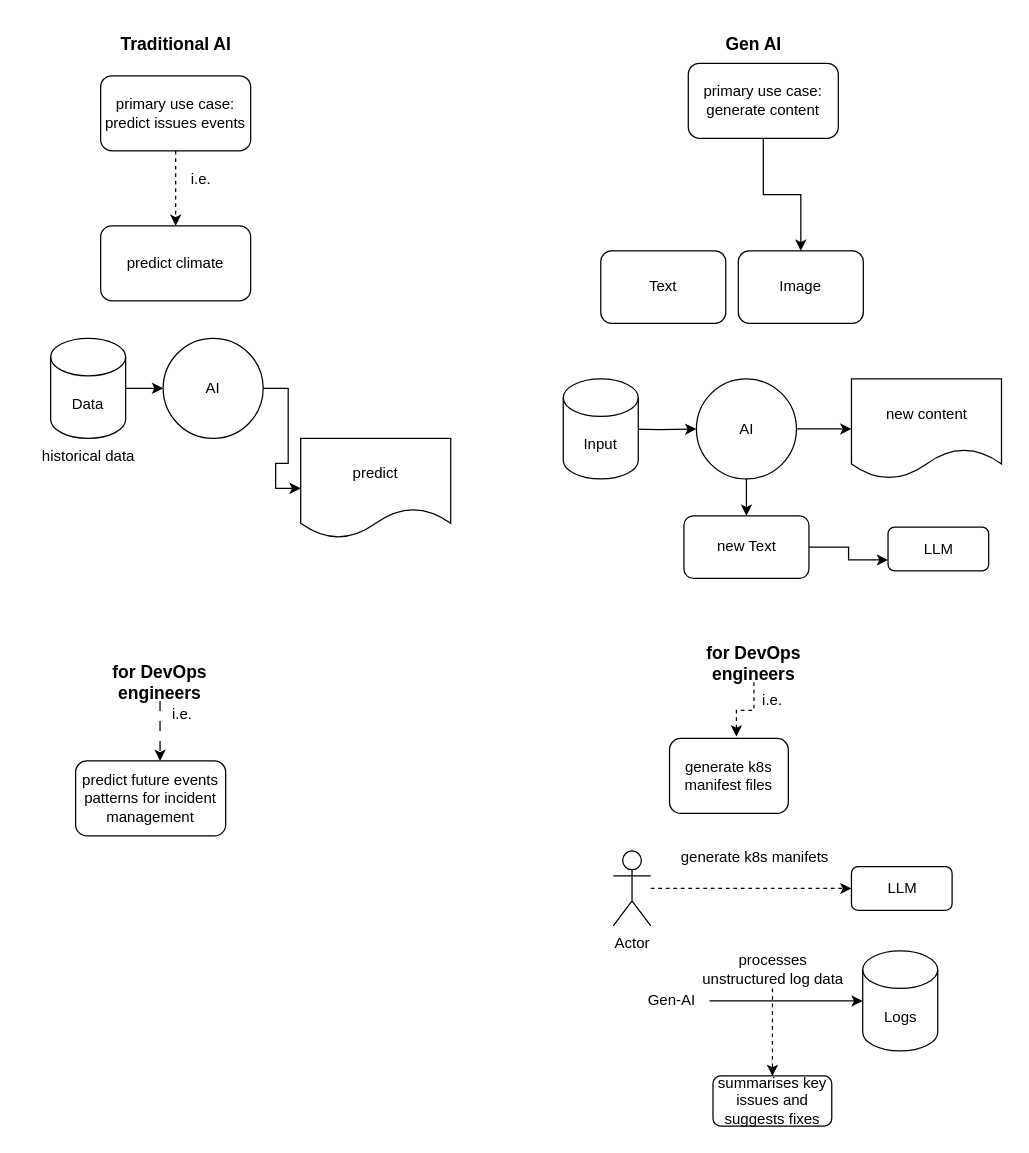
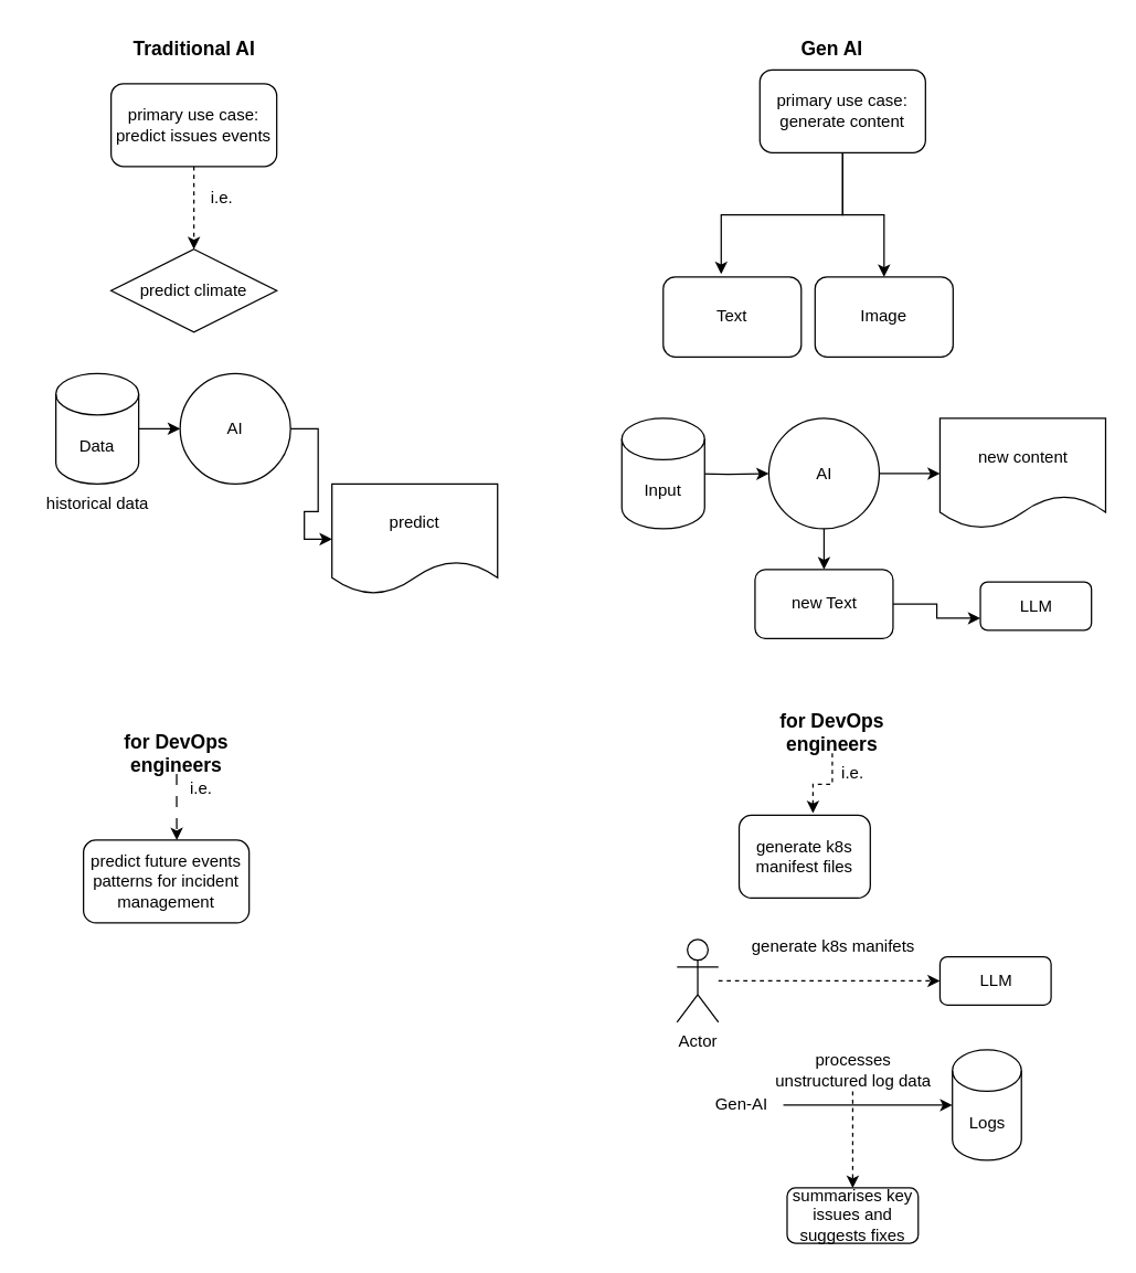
  <mxCell id="0" />
  <mxCell id="1" parent="0" />
  <mxCell id="2" value="&lt;b style=&quot;font-size: 14px;&quot;&gt;Traditional AI&lt;/b&gt;" style="text;html=1;strokeColor=none;fillColor=none;align=center;verticalAlign=middle;whiteSpace=wrap;rounded=0;fontSize=14;" vertex="1" parent="1"><mxGeometry x="87.5" y="20" width="105" height="30" as="geometry" /></mxCell>
  <mxCell id="3" style="edgeStyle=orthogonalEdgeStyle;rounded=0;orthogonalLoop=1;jettySize=auto;html=1;entryX=0.5;entryY=0;entryDx=0;entryDy=0;dashed=1;" edge="1" parent="1" source="4" target="5"><mxGeometry relative="1" as="geometry" /></mxCell>
  <mxCell id="4" value="primary use case: predict issues events" style="rounded=1;whiteSpace=wrap;html=1;" vertex="1" parent="1"><mxGeometry x="80" y="60" width="120" height="60" as="geometry" /></mxCell>
- <mxCell id="5" value="predict climate" style="rounded=1;whiteSpace=wrap;html=1;" vertex="1" parent="1"><mxGeometry x="80" y="180" width="120" height="60" as="geometry" /></mxCell>
+ <mxCell id="5" value="predict climate" style="rhombus;whiteSpace=wrap;html=1;" vertex="1" parent="1"><mxGeometry x="80" y="180" width="120" height="60" as="geometry" /></mxCell>
  <mxCell id="6" value="i.e." style="text;html=1;align=center;verticalAlign=middle;resizable=0;points=[];autosize=1;strokeColor=none;fillColor=none;" vertex="1" parent="1"><mxGeometry x="140" y="128" width="40" height="30" as="geometry" /></mxCell>
  <mxCell id="7" style="edgeStyle=orthogonalEdgeStyle;rounded=0;orthogonalLoop=1;jettySize=auto;html=1;entryX=0;entryY=0.5;entryDx=0;entryDy=0;" edge="1" parent="1" source="8" target="11"><mxGeometry relative="1" as="geometry" /></mxCell>
  <mxCell id="8" value="AI" style="ellipse;whiteSpace=wrap;html=1;aspect=fixed;" vertex="1" parent="1"><mxGeometry x="130" y="270" width="80" height="80" as="geometry" /></mxCell>
  <mxCell id="9" style="edgeStyle=orthogonalEdgeStyle;rounded=0;orthogonalLoop=1;jettySize=auto;html=1;entryX=0;entryY=0.5;entryDx=0;entryDy=0;" edge="1" parent="1" source="10" target="8"><mxGeometry relative="1" as="geometry" /></mxCell>
  <mxCell id="10" value="Data" style="shape=cylinder3;whiteSpace=wrap;html=1;boundedLbl=1;backgroundOutline=1;size=15;" vertex="1" parent="1"><mxGeometry x="40" y="270" width="60" height="80" as="geometry" /></mxCell>
  <mxCell id="11" value="predict" style="shape=document;whiteSpace=wrap;html=1;boundedLbl=1;" vertex="1" parent="1"><mxGeometry x="240" y="350" width="120" height="80" as="geometry" /></mxCell>
  <mxCell id="12" value="historical data" style="text;html=1;align=center;verticalAlign=middle;resizable=0;points=[];autosize=1;strokeColor=none;fillColor=none;" vertex="1" parent="1"><mxGeometry x="20" y="350" width="100" height="30" as="geometry" /></mxCell>
  <mxCell id="13" value="&lt;b style=&quot;font-size: 14px;&quot;&gt;Gen AI&lt;/b&gt;" style="text;html=1;strokeColor=none;fillColor=none;align=center;verticalAlign=middle;whiteSpace=wrap;rounded=0;fontSize=14;" vertex="1" parent="1"><mxGeometry x="550" y="20" width="105" height="30" as="geometry" /></mxCell>
  <mxCell id="14" value="Text" style="rounded=1;whiteSpace=wrap;html=1;" vertex="1" parent="1"><mxGeometry x="480" y="200" width="100" height="58" as="geometry" /></mxCell>
  <mxCell id="15" value="Image" style="rounded=1;whiteSpace=wrap;html=1;" vertex="1" parent="1"><mxGeometry x="590" y="200" width="100" height="58" as="geometry" /></mxCell>
  <mxCell id="16" style="edgeStyle=orthogonalEdgeStyle;rounded=0;orthogonalLoop=1;jettySize=auto;html=1;entryX=0.5;entryY=0;entryDx=0;entryDy=0;" edge="1" parent="1" source="17" target="15"><mxGeometry relative="1" as="geometry" /></mxCell>
  <mxCell id="17" value="primary use case: generate content" style="rounded=1;whiteSpace=wrap;html=1;" vertex="1" parent="1"><mxGeometry x="550" y="50" width="120" height="60" as="geometry" /></mxCell>
+ <mxCell id="18" style="edgeStyle=orthogonalEdgeStyle;rounded=0;orthogonalLoop=1;jettySize=auto;html=1;entryX=0.42;entryY=-0.034;entryDx=0;entryDy=0;entryPerimeter=0;" edge="1" parent="1" source="17" target="14"><mxGeometry relative="1" as="geometry" /></mxCell>
  <mxCell id="19" style="edgeStyle=orthogonalEdgeStyle;rounded=0;orthogonalLoop=1;jettySize=auto;html=1;entryX=0;entryY=0.5;entryDx=0;entryDy=0;" edge="1" parent="1" source="21" target="23"><mxGeometry relative="1" as="geometry" /></mxCell>
  <mxCell id="20" style="edgeStyle=orthogonalEdgeStyle;rounded=0;orthogonalLoop=1;jettySize=auto;html=1;entryX=0.5;entryY=0;entryDx=0;entryDy=0;" edge="1" parent="1" source="21" target="26"><mxGeometry relative="1" as="geometry" /></mxCell>
  <mxCell id="21" value="AI" style="ellipse;whiteSpace=wrap;html=1;aspect=fixed;" vertex="1" parent="1"><mxGeometry x="556.5" y="302.5" width="80" height="80" as="geometry" /></mxCell>
  <mxCell id="22" style="edgeStyle=orthogonalEdgeStyle;rounded=0;orthogonalLoop=1;jettySize=auto;html=1;entryX=0;entryY=0.5;entryDx=0;entryDy=0;" edge="1" parent="1" target="21"><mxGeometry relative="1" as="geometry"><mxPoint x="496.5" y="342.5" as="sourcePoint" /></mxGeometry></mxCell>
  <mxCell id="23" value="new content" style="shape=document;whiteSpace=wrap;html=1;boundedLbl=1;" vertex="1" parent="1"><mxGeometry x="680.5" y="302.5" width="120" height="80" as="geometry" /></mxCell>
  <mxCell id="24" value="Input" style="shape=cylinder3;whiteSpace=wrap;html=1;boundedLbl=1;backgroundOutline=1;size=15;" vertex="1" parent="1"><mxGeometry x="450" y="302.5" width="60" height="80" as="geometry" /></mxCell>
  <mxCell id="25" style="edgeStyle=orthogonalEdgeStyle;rounded=0;orthogonalLoop=1;jettySize=auto;html=1;entryX=0;entryY=0.75;entryDx=0;entryDy=0;" edge="1" parent="1" source="26" target="27"><mxGeometry relative="1" as="geometry" /></mxCell>
  <mxCell id="26" value="new Text" style="rounded=1;whiteSpace=wrap;html=1;" vertex="1" parent="1"><mxGeometry x="546.5" y="412" width="100" height="50" as="geometry" /></mxCell>
  <mxCell id="27" value="LLM" style="rounded=1;whiteSpace=wrap;html=1;" vertex="1" parent="1"><mxGeometry x="709.75" y="421" width="80.5" height="35" as="geometry" /></mxCell>
  <mxCell id="28" value="&lt;b&gt;for DevOps engineers&lt;/b&gt;" style="text;html=1;strokeColor=none;fillColor=none;align=center;verticalAlign=middle;whiteSpace=wrap;rounded=0;fontSize=14;" vertex="1" parent="1"><mxGeometry x="75" y="530" width="105" height="30" as="geometry" /></mxCell>
  <mxCell id="29" value="predict future events patterns for incident management" style="rounded=1;whiteSpace=wrap;html=1;" vertex="1" parent="1"><mxGeometry x="60" y="608" width="120" height="60" as="geometry" /></mxCell>
  <mxCell id="30" style="edgeStyle=orthogonalEdgeStyle;rounded=0;orthogonalLoop=1;jettySize=auto;html=1;entryX=0.563;entryY=0;entryDx=0;entryDy=0;entryPerimeter=0;dashed=1;dashPattern=8 8;" edge="1" parent="1" source="28" target="29"><mxGeometry relative="1" as="geometry" /></mxCell>
  <mxCell id="31" value="i.e." style="text;html=1;align=center;verticalAlign=middle;resizable=0;points=[];autosize=1;strokeColor=none;fillColor=none;" vertex="1" parent="1"><mxGeometry x="125" y="556" width="40" height="30" as="geometry" /></mxCell>
  <mxCell id="32" value="&lt;b&gt;for DevOps engineers&lt;/b&gt;" style="text;html=1;strokeColor=none;fillColor=none;align=center;verticalAlign=middle;whiteSpace=wrap;rounded=0;fontSize=14;" vertex="1" parent="1"><mxGeometry x="550" y="515" width="105" height="30" as="geometry" /></mxCell>
  <mxCell id="33" value="generate k8s manifest files" style="rounded=1;whiteSpace=wrap;html=1;" vertex="1" parent="1"><mxGeometry x="535" y="590" width="95" height="60" as="geometry" /></mxCell>
  <mxCell id="34" style="edgeStyle=orthogonalEdgeStyle;rounded=0;orthogonalLoop=1;jettySize=auto;html=1;entryX=0.563;entryY=-0.025;entryDx=0;entryDy=0;entryPerimeter=0;dashed=1;" edge="1" parent="1" source="32" target="33"><mxGeometry relative="1" as="geometry" /></mxCell>
  <mxCell id="35" value="LLM" style="rounded=1;whiteSpace=wrap;html=1;" vertex="1" parent="1"><mxGeometry x="680.5" y="692.5" width="80.5" height="35" as="geometry" /></mxCell>
  <mxCell id="36" style="edgeStyle=orthogonalEdgeStyle;rounded=0;orthogonalLoop=1;jettySize=auto;html=1;entryX=0;entryY=0.5;entryDx=0;entryDy=0;dashed=1;" edge="1" parent="1" source="37" target="35"><mxGeometry relative="1" as="geometry" /></mxCell>
  <mxCell id="37" value="Actor" style="shape=umlActor;verticalLabelPosition=bottom;verticalAlign=top;html=1;outlineConnect=0;" vertex="1" parent="1"><mxGeometry x="490" y="680" width="30" height="60" as="geometry" /></mxCell>
  <mxCell id="38" value="generate k8s manifets" style="text;html=1;align=center;verticalAlign=middle;resizable=0;points=[];autosize=1;strokeColor=none;fillColor=none;" vertex="1" parent="1"><mxGeometry x="532.5" y="670" width="140" height="30" as="geometry" /></mxCell>
  <mxCell id="39" value="i.e." style="text;html=1;align=center;verticalAlign=middle;resizable=0;points=[];autosize=1;strokeColor=none;fillColor=none;" vertex="1" parent="1"><mxGeometry x="596.5" y="545" width="40" height="30" as="geometry" /></mxCell>
- <mxCell id="40" value="Logs" style="shape=cylinder3;whiteSpace=wrap;html=1;boundedLbl=1;backgroundOutline=1;size=15;" vertex="1" parent="1"><mxGeometry x="689.5" y="760" width="60" height="80" as="geometry" /></mxCell>
+ <mxCell id="40" value="Logs" style="shape=cylinder3;whiteSpace=wrap;html=1;boundedLbl=1;backgroundOutline=1;size=15;" vertex="1" parent="1"><mxGeometry x="689.5" y="760" width="50" height="80" as="geometry" /></mxCell>
  <mxCell id="41" value="Gen-AI" style="text;html=1;strokeColor=none;fillColor=none;align=center;verticalAlign=middle;whiteSpace=wrap;rounded=0;" vertex="1" parent="1"><mxGeometry x="507" y="785" width="60" height="30" as="geometry" /></mxCell>
  <mxCell id="42" style="edgeStyle=orthogonalEdgeStyle;rounded=0;orthogonalLoop=1;jettySize=auto;html=1;entryX=0;entryY=0.5;entryDx=0;entryDy=0;entryPerimeter=0;" edge="1" parent="1" source="41" target="40"><mxGeometry relative="1" as="geometry" /></mxCell>
  <mxCell id="43" style="edgeStyle=orthogonalEdgeStyle;rounded=0;orthogonalLoop=1;jettySize=auto;html=1;dashed=1;" edge="1" parent="1" source="44" target="45"><mxGeometry relative="1" as="geometry" /></mxCell>
  <mxCell id="44" value="processes unstructured log data" style="text;html=1;strokeColor=none;fillColor=none;align=center;verticalAlign=middle;whiteSpace=wrap;rounded=0;" vertex="1" parent="1"><mxGeometry x="558.5" y="760" width="117.5" height="30" as="geometry" /></mxCell>
  <mxCell id="45" value="summarises key issues and suggests fixes" style="rounded=1;whiteSpace=wrap;html=1;" vertex="1" parent="1"><mxGeometry x="569.75" y="860" width="95" height="40" as="geometry" /></mxCell>
